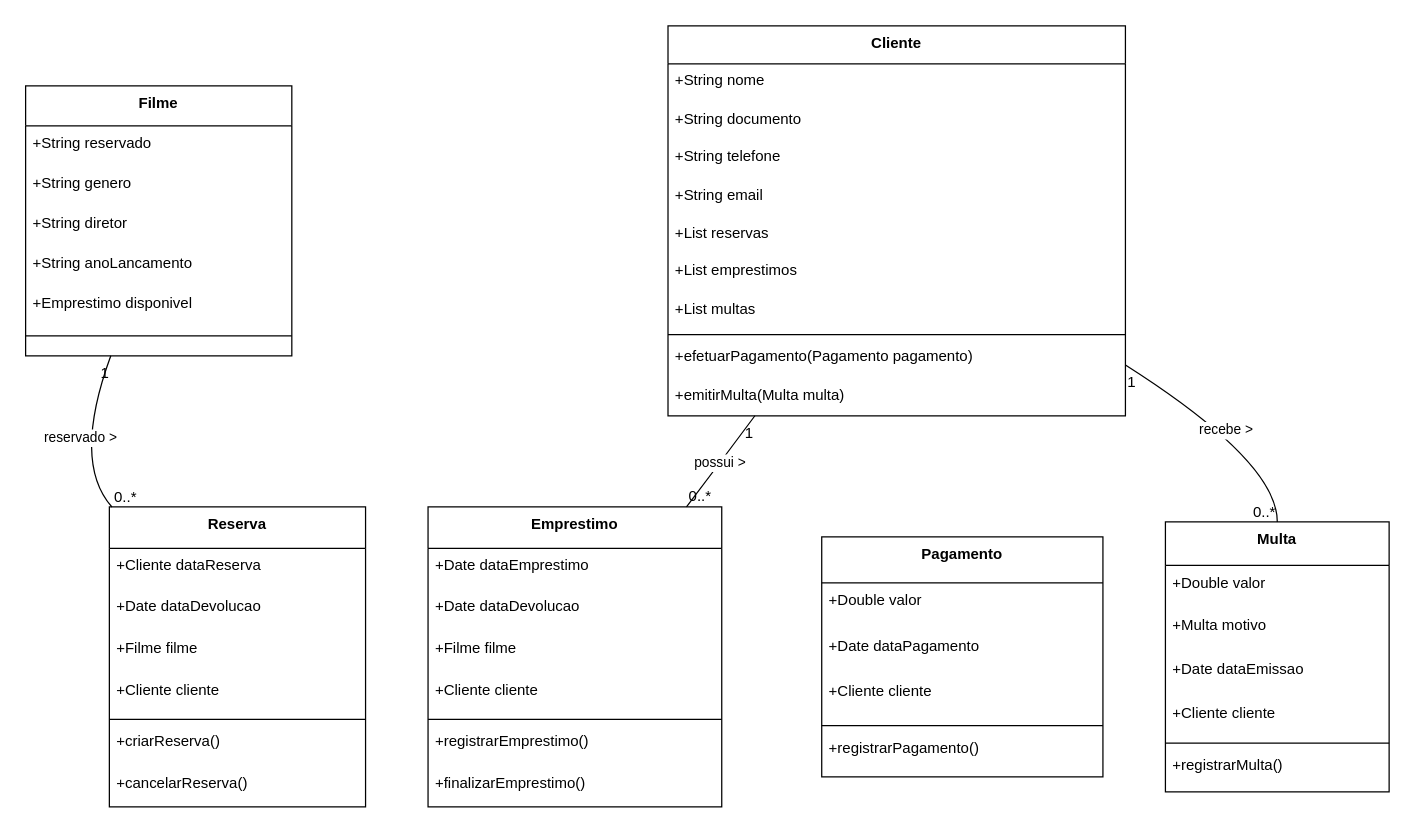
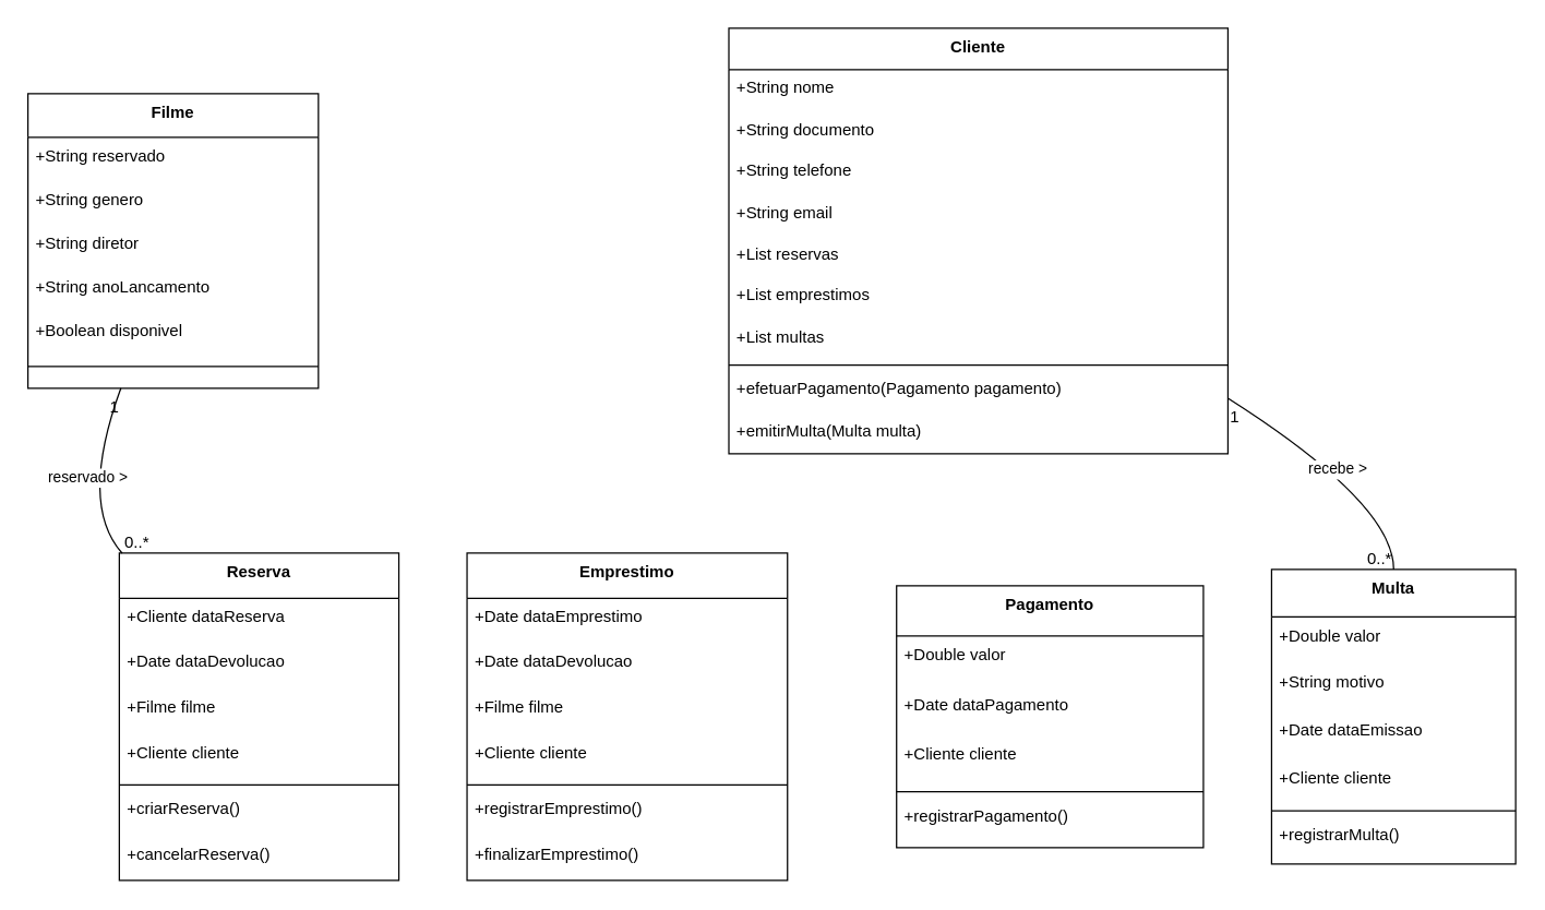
  <mxCell id="0" />
  <mxCell id="1" parent="0" />
  <mxCell id="2" value="Cliente" style="swimlane;fontStyle=1;align=center;verticalAlign=top;childLayout=stackLayout;horizontal=1;startSize=30.4;horizontalStack=0;resizeParent=1;resizeParentMax=0;resizeLast=0;collapsible=0;marginBottom=0;" vertex="1" parent="1"><mxGeometry x="534" y="20" width="366" height="312" as="geometry" /></mxCell>
  <mxCell id="3" value="+String nome" style="text;strokeColor=none;fillColor=none;align=left;verticalAlign=top;spacingLeft=4;spacingRight=4;overflow=hidden;rotatable=0;points=[[0,0.5],[1,0.5]];portConstraint=eastwest;" vertex="1" parent="2"><mxGeometry y="30" width="366" height="30" as="geometry" /></mxCell>
  <mxCell id="4" value="+String documento" style="text;strokeColor=none;fillColor=none;align=left;verticalAlign=top;spacingLeft=4;spacingRight=4;overflow=hidden;rotatable=0;points=[[0,0.5],[1,0.5]];portConstraint=eastwest;" vertex="1" parent="2"><mxGeometry y="61" width="366" height="30" as="geometry" /></mxCell>
  <mxCell id="5" value="+String telefone" style="text;strokeColor=none;fillColor=none;align=left;verticalAlign=top;spacingLeft=4;spacingRight=4;overflow=hidden;rotatable=0;points=[[0,0.5],[1,0.5]];portConstraint=eastwest;" vertex="1" parent="2"><mxGeometry y="91" width="366" height="30" as="geometry" /></mxCell>
  <mxCell id="6" value="+String email" style="text;strokeColor=none;fillColor=none;align=left;verticalAlign=top;spacingLeft=4;spacingRight=4;overflow=hidden;rotatable=0;points=[[0,0.5],[1,0.5]];portConstraint=eastwest;" vertex="1" parent="2"><mxGeometry y="122" width="366" height="30" as="geometry" /></mxCell>
  <mxCell id="7" value="+List reservas" style="text;strokeColor=none;fillColor=none;align=left;verticalAlign=top;spacingLeft=4;spacingRight=4;overflow=hidden;rotatable=0;points=[[0,0.5],[1,0.5]];portConstraint=eastwest;" vertex="1" parent="2"><mxGeometry y="152" width="366" height="30" as="geometry" /></mxCell>
  <mxCell id="8" value="+List emprestimos" style="text;strokeColor=none;fillColor=none;align=left;verticalAlign=top;spacingLeft=4;spacingRight=4;overflow=hidden;rotatable=0;points=[[0,0.5],[1,0.5]];portConstraint=eastwest;" vertex="1" parent="2"><mxGeometry y="182" width="366" height="30" as="geometry" /></mxCell>
  <mxCell id="9" value="+List multas" style="text;strokeColor=none;fillColor=none;align=left;verticalAlign=top;spacingLeft=4;spacingRight=4;overflow=hidden;rotatable=0;points=[[0,0.5],[1,0.5]];portConstraint=eastwest;" vertex="1" parent="2"><mxGeometry y="213" width="366" height="30" as="geometry" /></mxCell>
  <mxCell id="10" style="line;strokeWidth=1;fillColor=none;align=left;verticalAlign=middle;spacingTop=-1;spacingLeft=3;spacingRight=3;rotatable=0;labelPosition=right;points=[];portConstraint=eastwest;strokeColor=inherit;" vertex="1" parent="2"><mxGeometry y="243" width="366" height="8" as="geometry" /></mxCell>
  <mxCell id="11" value="+efetuarPagamento(Pagamento pagamento)" style="text;strokeColor=none;fillColor=none;align=left;verticalAlign=top;spacingLeft=4;spacingRight=4;overflow=hidden;rotatable=0;points=[[0,0.5],[1,0.5]];portConstraint=eastwest;" vertex="1" parent="2"><mxGeometry y="251" width="366" height="30" as="geometry" /></mxCell>
  <mxCell id="12" value="+emitirMulta(Multa multa)" style="text;strokeColor=none;fillColor=none;align=left;verticalAlign=top;spacingLeft=4;spacingRight=4;overflow=hidden;rotatable=0;points=[[0,0.5],[1,0.5]];portConstraint=eastwest;" vertex="1" parent="2"><mxGeometry y="282" width="366" height="30" as="geometry" /></mxCell>
  <mxCell id="13" value="Filme" style="swimlane;fontStyle=1;align=center;verticalAlign=top;childLayout=stackLayout;horizontal=1;startSize=32;horizontalStack=0;resizeParent=1;resizeParentMax=0;resizeLast=0;collapsible=0;marginBottom=0;" vertex="1" parent="1"><mxGeometry x="20" y="68" width="213" height="216" as="geometry" /></mxCell>
  <mxCell id="14" value="+String reservado" style="text;strokeColor=none;fillColor=none;align=left;verticalAlign=top;spacingLeft=4;spacingRight=4;overflow=hidden;rotatable=0;points=[[0,0.5],[1,0.5]];portConstraint=eastwest;" vertex="1" parent="13"><mxGeometry y="32" width="213" height="32" as="geometry" /></mxCell>
  <mxCell id="15" value="+String genero" style="text;strokeColor=none;fillColor=none;align=left;verticalAlign=top;spacingLeft=4;spacingRight=4;overflow=hidden;rotatable=0;points=[[0,0.5],[1,0.5]];portConstraint=eastwest;" vertex="1" parent="13"><mxGeometry y="64" width="213" height="32" as="geometry" /></mxCell>
  <mxCell id="16" value="+String diretor" style="text;strokeColor=none;fillColor=none;align=left;verticalAlign=top;spacingLeft=4;spacingRight=4;overflow=hidden;rotatable=0;points=[[0,0.5],[1,0.5]];portConstraint=eastwest;" vertex="1" parent="13"><mxGeometry y="96" width="213" height="32" as="geometry" /></mxCell>
  <mxCell id="17" value="+String anoLancamento" style="text;strokeColor=none;fillColor=none;align=left;verticalAlign=top;spacingLeft=4;spacingRight=4;overflow=hidden;rotatable=0;points=[[0,0.5],[1,0.5]];portConstraint=eastwest;" vertex="1" parent="13"><mxGeometry y="128" width="213" height="32" as="geometry" /></mxCell>
- <mxCell id="18" value="+Emprestimo disponivel" style="text;strokeColor=none;fillColor=none;align=left;verticalAlign=top;spacingLeft=4;spacingRight=4;overflow=hidden;rotatable=0;points=[[0,0.5],[1,0.5]];portConstraint=eastwest;" vertex="1" parent="13"><mxGeometry y="160" width="213" height="32" as="geometry" /></mxCell>
+ <mxCell id="18" value="+Boolean disponivel" style="text;strokeColor=none;fillColor=none;align=left;verticalAlign=top;spacingLeft=4;spacingRight=4;overflow=hidden;rotatable=0;points=[[0,0.5],[1,0.5]];portConstraint=eastwest;" vertex="1" parent="13"><mxGeometry y="160" width="213" height="32" as="geometry" /></mxCell>
  <mxCell id="19" style="line;strokeWidth=1;fillColor=none;align=left;verticalAlign=middle;spacingTop=-1;spacingLeft=3;spacingRight=3;rotatable=0;labelPosition=right;points=[];portConstraint=eastwest;strokeColor=inherit;" vertex="1" parent="13"><mxGeometry y="192" width="213" height="16" as="geometry" /></mxCell>
  <mxCell id="20" value="Reserva" style="swimlane;fontStyle=1;align=center;verticalAlign=top;childLayout=stackLayout;horizontal=1;startSize=33.143;horizontalStack=0;resizeParent=1;resizeParentMax=0;resizeLast=0;collapsible=0;marginBottom=0;" vertex="1" parent="1"><mxGeometry x="87" y="405" width="205" height="240" as="geometry" /></mxCell>
  <mxCell id="21" value="+Cliente dataReserva" style="text;strokeColor=none;fillColor=none;align=left;verticalAlign=top;spacingLeft=4;spacingRight=4;overflow=hidden;rotatable=0;points=[[0,0.5],[1,0.5]];portConstraint=eastwest;" vertex="1" parent="20"><mxGeometry y="33" width="205" height="33" as="geometry" /></mxCell>
  <mxCell id="22" value="+Date dataDevolucao" style="text;strokeColor=none;fillColor=none;align=left;verticalAlign=top;spacingLeft=4;spacingRight=4;overflow=hidden;rotatable=0;points=[[0,0.5],[1,0.5]];portConstraint=eastwest;" vertex="1" parent="20"><mxGeometry y="66" width="205" height="33" as="geometry" /></mxCell>
  <mxCell id="23" value="+Filme filme" style="text;strokeColor=none;fillColor=none;align=left;verticalAlign=top;spacingLeft=4;spacingRight=4;overflow=hidden;rotatable=0;points=[[0,0.5],[1,0.5]];portConstraint=eastwest;" vertex="1" parent="20"><mxGeometry y="99" width="205" height="33" as="geometry" /></mxCell>
  <mxCell id="24" value="+Cliente cliente" style="text;strokeColor=none;fillColor=none;align=left;verticalAlign=top;spacingLeft=4;spacingRight=4;overflow=hidden;rotatable=0;points=[[0,0.5],[1,0.5]];portConstraint=eastwest;" vertex="1" parent="20"><mxGeometry y="133" width="205" height="33" as="geometry" /></mxCell>
  <mxCell id="25" style="line;strokeWidth=1;fillColor=none;align=left;verticalAlign=middle;spacingTop=-1;spacingLeft=3;spacingRight=3;rotatable=0;labelPosition=right;points=[];portConstraint=eastwest;strokeColor=inherit;" vertex="1" parent="20"><mxGeometry y="166" width="205" height="8" as="geometry" /></mxCell>
  <mxCell id="26" value="+criarReserva()" style="text;strokeColor=none;fillColor=none;align=left;verticalAlign=top;spacingLeft=4;spacingRight=4;overflow=hidden;rotatable=0;points=[[0,0.5],[1,0.5]];portConstraint=eastwest;" vertex="1" parent="20"><mxGeometry y="174" width="205" height="33" as="geometry" /></mxCell>
  <mxCell id="27" value="+cancelarReserva()" style="text;strokeColor=none;fillColor=none;align=left;verticalAlign=top;spacingLeft=4;spacingRight=4;overflow=hidden;rotatable=0;points=[[0,0.5],[1,0.5]];portConstraint=eastwest;" vertex="1" parent="20"><mxGeometry y="207" width="205" height="33" as="geometry" /></mxCell>
  <mxCell id="28" value="Emprestimo" style="swimlane;fontStyle=1;align=center;verticalAlign=top;childLayout=stackLayout;horizontal=1;startSize=33.143;horizontalStack=0;resizeParent=1;resizeParentMax=0;resizeLast=0;collapsible=0;marginBottom=0;" vertex="1" parent="1"><mxGeometry x="342" y="405" width="235" height="240" as="geometry" /></mxCell>
  <mxCell id="29" value="+Date dataEmprestimo" style="text;strokeColor=none;fillColor=none;align=left;verticalAlign=top;spacingLeft=4;spacingRight=4;overflow=hidden;rotatable=0;points=[[0,0.5],[1,0.5]];portConstraint=eastwest;" vertex="1" parent="28"><mxGeometry y="33" width="235" height="33" as="geometry" /></mxCell>
  <mxCell id="30" value="+Date dataDevolucao" style="text;strokeColor=none;fillColor=none;align=left;verticalAlign=top;spacingLeft=4;spacingRight=4;overflow=hidden;rotatable=0;points=[[0,0.5],[1,0.5]];portConstraint=eastwest;" vertex="1" parent="28"><mxGeometry y="66" width="235" height="33" as="geometry" /></mxCell>
  <mxCell id="31" value="+Filme filme" style="text;strokeColor=none;fillColor=none;align=left;verticalAlign=top;spacingLeft=4;spacingRight=4;overflow=hidden;rotatable=0;points=[[0,0.5],[1,0.5]];portConstraint=eastwest;" vertex="1" parent="28"><mxGeometry y="99" width="235" height="33" as="geometry" /></mxCell>
  <mxCell id="32" value="+Cliente cliente" style="text;strokeColor=none;fillColor=none;align=left;verticalAlign=top;spacingLeft=4;spacingRight=4;overflow=hidden;rotatable=0;points=[[0,0.5],[1,0.5]];portConstraint=eastwest;" vertex="1" parent="28"><mxGeometry y="133" width="235" height="33" as="geometry" /></mxCell>
  <mxCell id="33" style="line;strokeWidth=1;fillColor=none;align=left;verticalAlign=middle;spacingTop=-1;spacingLeft=3;spacingRight=3;rotatable=0;labelPosition=right;points=[];portConstraint=eastwest;strokeColor=inherit;" vertex="1" parent="28"><mxGeometry y="166" width="235" height="8" as="geometry" /></mxCell>
  <mxCell id="34" value="+registrarEmprestimo()" style="text;strokeColor=none;fillColor=none;align=left;verticalAlign=top;spacingLeft=4;spacingRight=4;overflow=hidden;rotatable=0;points=[[0,0.5],[1,0.5]];portConstraint=eastwest;" vertex="1" parent="28"><mxGeometry y="174" width="235" height="33" as="geometry" /></mxCell>
  <mxCell id="35" value="+finalizarEmprestimo()" style="text;strokeColor=none;fillColor=none;align=left;verticalAlign=top;spacingLeft=4;spacingRight=4;overflow=hidden;rotatable=0;points=[[0,0.5],[1,0.5]];portConstraint=eastwest;" vertex="1" parent="28"><mxGeometry y="207" width="235" height="33" as="geometry" /></mxCell>
  <mxCell id="36" value="Pagamento" style="swimlane;fontStyle=1;align=center;verticalAlign=top;childLayout=stackLayout;horizontal=1;startSize=36.8;horizontalStack=0;resizeParent=1;resizeParentMax=0;resizeLast=0;collapsible=0;marginBottom=0;" vertex="1" parent="1"><mxGeometry x="657" y="429" width="225" height="192" as="geometry" /></mxCell>
  <mxCell id="37" value="+Double valor" style="text;strokeColor=none;fillColor=none;align=left;verticalAlign=top;spacingLeft=4;spacingRight=4;overflow=hidden;rotatable=0;points=[[0,0.5],[1,0.5]];portConstraint=eastwest;" vertex="1" parent="36"><mxGeometry y="37" width="225" height="37" as="geometry" /></mxCell>
  <mxCell id="38" value="+Date dataPagamento" style="text;strokeColor=none;fillColor=none;align=left;verticalAlign=top;spacingLeft=4;spacingRight=4;overflow=hidden;rotatable=0;points=[[0,0.5],[1,0.5]];portConstraint=eastwest;" vertex="1" parent="36"><mxGeometry y="74" width="225" height="37" as="geometry" /></mxCell>
  <mxCell id="39" value="+Cliente cliente" style="text;strokeColor=none;fillColor=none;align=left;verticalAlign=top;spacingLeft=4;spacingRight=4;overflow=hidden;rotatable=0;points=[[0,0.5],[1,0.5]];portConstraint=eastwest;" vertex="1" parent="36"><mxGeometry y="110" width="225" height="37" as="geometry" /></mxCell>
  <mxCell id="40" style="line;strokeWidth=1;fillColor=none;align=left;verticalAlign=middle;spacingTop=-1;spacingLeft=3;spacingRight=3;rotatable=0;labelPosition=right;points=[];portConstraint=eastwest;strokeColor=inherit;" vertex="1" parent="36"><mxGeometry y="147" width="225" height="8" as="geometry" /></mxCell>
  <mxCell id="41" value="+registrarPagamento()" style="text;strokeColor=none;fillColor=none;align=left;verticalAlign=top;spacingLeft=4;spacingRight=4;overflow=hidden;rotatable=0;points=[[0,0.5],[1,0.5]];portConstraint=eastwest;" vertex="1" parent="36"><mxGeometry y="155" width="225" height="37" as="geometry" /></mxCell>
  <mxCell id="42" value="Multa" style="swimlane;fontStyle=1;align=center;verticalAlign=top;childLayout=stackLayout;horizontal=1;startSize=34.667;horizontalStack=0;resizeParent=1;resizeParentMax=0;resizeLast=0;collapsible=0;marginBottom=0;" vertex="1" parent="1"><mxGeometry x="932" y="417" width="179" height="216" as="geometry" /></mxCell>
  <mxCell id="43" value="+Double valor" style="text;strokeColor=none;fillColor=none;align=left;verticalAlign=top;spacingLeft=4;spacingRight=4;overflow=hidden;rotatable=0;points=[[0,0.5],[1,0.5]];portConstraint=eastwest;" vertex="1" parent="42"><mxGeometry y="35" width="179" height="35" as="geometry" /></mxCell>
- <mxCell id="44" value="+Multa motivo" style="text;strokeColor=none;fillColor=none;align=left;verticalAlign=top;spacingLeft=4;spacingRight=4;overflow=hidden;rotatable=0;points=[[0,0.5],[1,0.5]];portConstraint=eastwest;" vertex="1" parent="42"><mxGeometry y="69" width="179" height="35" as="geometry" /></mxCell>
+ <mxCell id="44" value="+String motivo" style="text;strokeColor=none;fillColor=none;align=left;verticalAlign=top;spacingLeft=4;spacingRight=4;overflow=hidden;rotatable=0;points=[[0,0.5],[1,0.5]];portConstraint=eastwest;" vertex="1" parent="42"><mxGeometry y="69" width="179" height="35" as="geometry" /></mxCell>
  <mxCell id="45" value="+Date dataEmissao" style="text;strokeColor=none;fillColor=none;align=left;verticalAlign=top;spacingLeft=4;spacingRight=4;overflow=hidden;rotatable=0;points=[[0,0.5],[1,0.5]];portConstraint=eastwest;" vertex="1" parent="42"><mxGeometry y="104" width="179" height="35" as="geometry" /></mxCell>
  <mxCell id="46" value="+Cliente cliente" style="text;strokeColor=none;fillColor=none;align=left;verticalAlign=top;spacingLeft=4;spacingRight=4;overflow=hidden;rotatable=0;points=[[0,0.5],[1,0.5]];portConstraint=eastwest;" vertex="1" parent="42"><mxGeometry y="139" width="179" height="35" as="geometry" /></mxCell>
  <mxCell id="47" style="line;strokeWidth=1;fillColor=none;align=left;verticalAlign=middle;spacingTop=-1;spacingLeft=3;spacingRight=3;rotatable=0;labelPosition=right;points=[];portConstraint=eastwest;strokeColor=inherit;" vertex="1" parent="42"><mxGeometry y="173" width="179" height="8" as="geometry" /></mxCell>
  <mxCell id="48" value="+registrarMulta()" style="text;strokeColor=none;fillColor=none;align=left;verticalAlign=top;spacingLeft=4;spacingRight=4;overflow=hidden;rotatable=0;points=[[0,0.5],[1,0.5]];portConstraint=eastwest;" vertex="1" parent="42"><mxGeometry y="181" width="179" height="35" as="geometry" /></mxCell>
- <mxCell id="49" value="possui &gt;" style="curved=1;startArrow=none;endArrow=none;exitX=0.19;exitY=1;entryX=0.88;entryY=0;" edge="1" parent="1" source="2" target="28"><mxGeometry relative="1" as="geometry"><Array as="points"><mxPoint x="576" y="369" /></Array></mxGeometry></mxCell>
- <mxCell id="50" value="1" style="edgeLabel;resizable=0;labelBackgroundColor=none;fontSize=12;align=right;verticalAlign=top;" vertex="1" parent="49"><mxGeometry x="-1" relative="1" as="geometry" /></mxCell>
- <mxCell id="51" value="0..*" style="edgeLabel;resizable=0;labelBackgroundColor=none;fontSize=12;align=left;verticalAlign=bottom;" vertex="1" parent="49"><mxGeometry x="1" relative="1" as="geometry" /></mxCell>
  <mxCell id="52" value="recebe &gt;" style="curved=1;startArrow=none;endArrow=none;exitX=1;exitY=0.87;entryX=0.5;entryY=0;" edge="1" parent="1" source="2" target="42"><mxGeometry relative="1" as="geometry"><Array as="points"><mxPoint x="1022" y="369" /></Array></mxGeometry></mxCell>
  <mxCell id="53" value="1" style="edgeLabel;resizable=0;labelBackgroundColor=none;fontSize=12;align=left;verticalAlign=top;" vertex="1" parent="52"><mxGeometry x="-1" relative="1" as="geometry" /></mxCell>
  <mxCell id="54" value="0..*" style="edgeLabel;resizable=0;labelBackgroundColor=none;fontSize=12;align=right;verticalAlign=bottom;" vertex="1" parent="52"><mxGeometry x="1" relative="1" as="geometry" /></mxCell>
  <mxCell id="55" value="reservado &gt;" style="curved=1;startArrow=none;endArrow=none;exitX=0.32;exitY=1;entryX=0.01;entryY=0;" edge="1" parent="1" source="13" target="20"><mxGeometry relative="1" as="geometry"><Array as="points"><mxPoint x="57" y="369" /></Array></mxGeometry></mxCell>
  <mxCell id="56" value="1" style="edgeLabel;resizable=0;labelBackgroundColor=none;fontSize=12;align=right;verticalAlign=top;" vertex="1" parent="55"><mxGeometry x="-1" relative="1" as="geometry" /></mxCell>
  <mxCell id="57" value="0..*" style="edgeLabel;resizable=0;labelBackgroundColor=none;fontSize=12;align=left;verticalAlign=bottom;" vertex="1" parent="55"><mxGeometry x="1" relative="1" as="geometry" /></mxCell>
